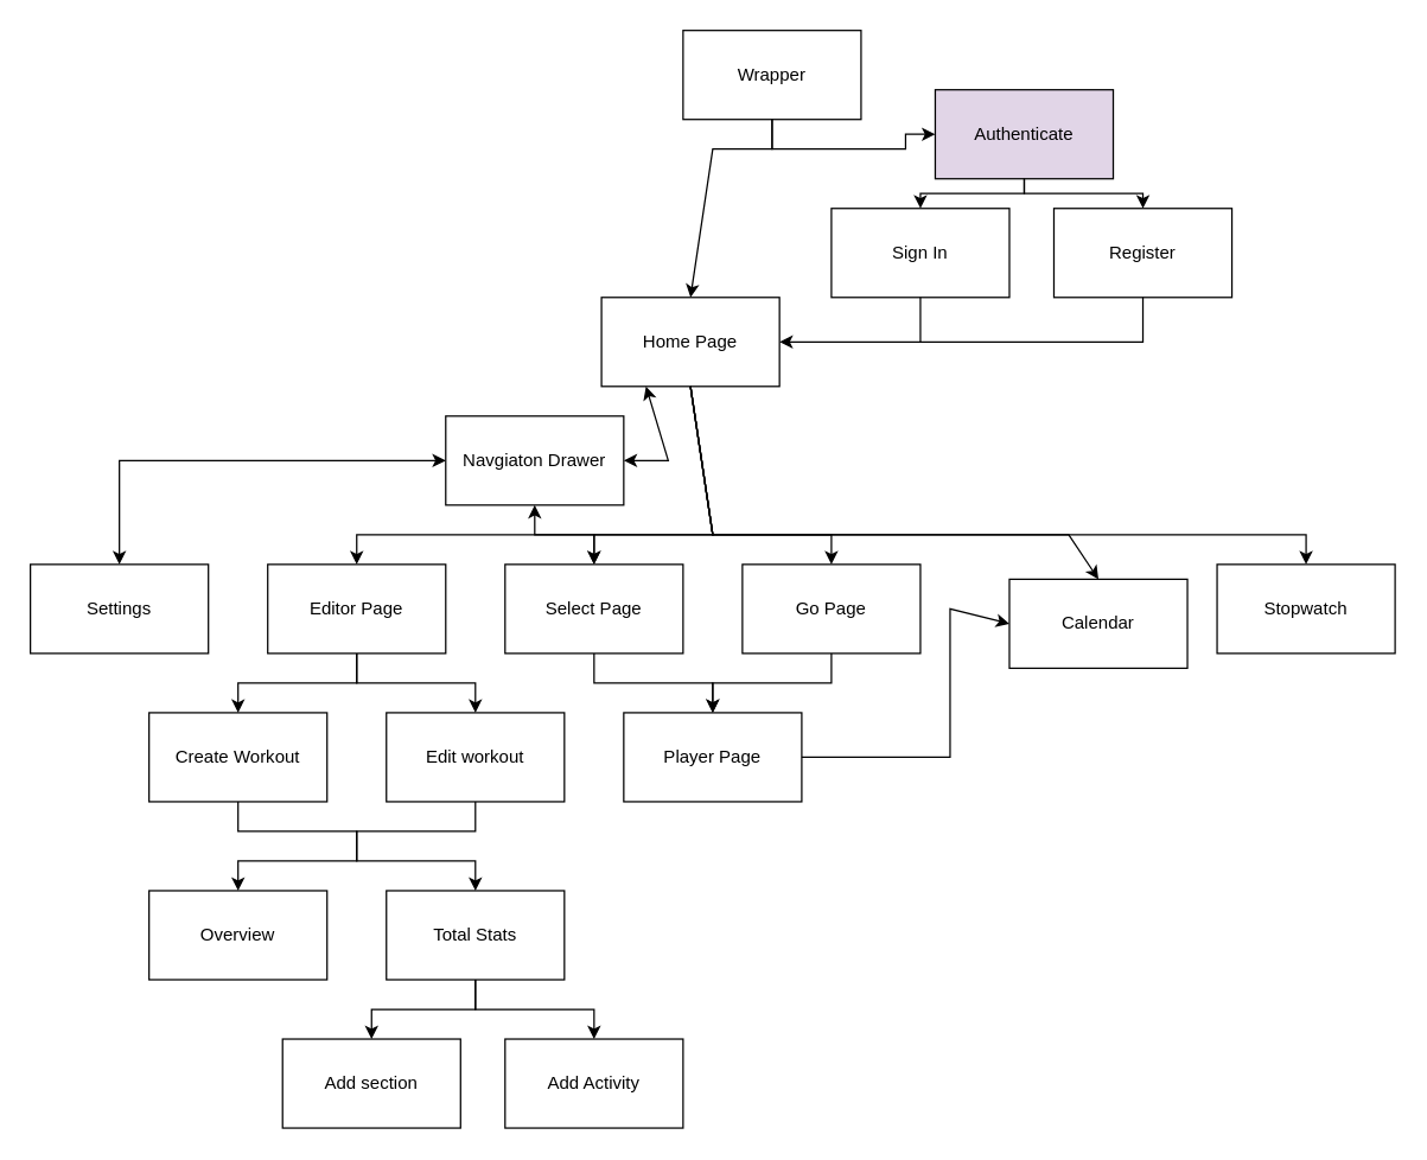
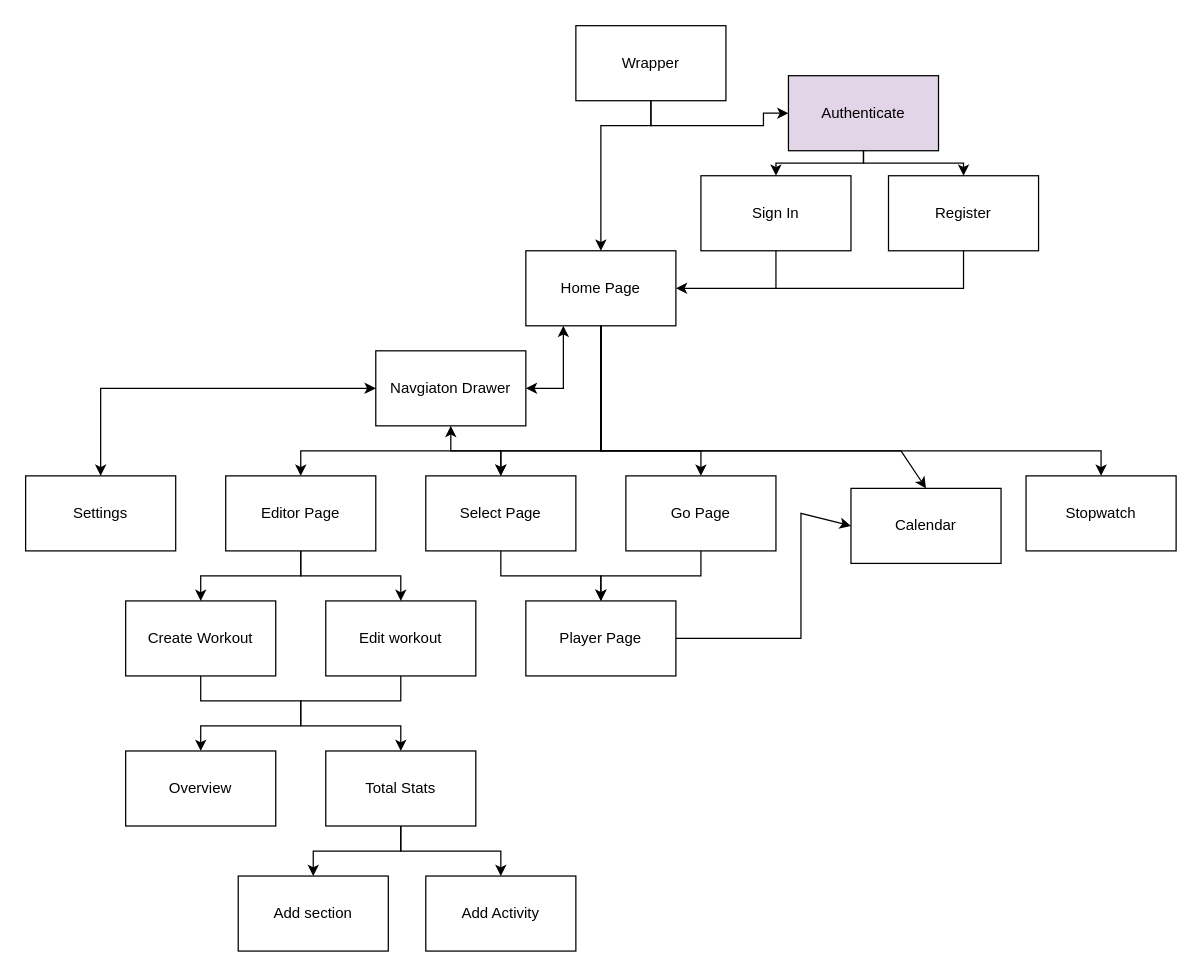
  <mxCell id="0" />
  <mxCell id="1" parent="0" />
- <mxCell id="2" value="Home Page" style="rounded=0;whiteSpace=wrap;html=1;" parent="1" vertex="1"><mxGeometry x="405" y="200" width="120" height="60" as="geometry" /></mxCell>
+ <mxCell id="2" value="Home Page" style="rounded=0;whiteSpace=wrap;html=1;" parent="1" vertex="1"><mxGeometry x="420" y="200" width="120" height="60" as="geometry" /></mxCell>
  <mxCell id="3" value="" style="edgeStyle=orthogonalEdgeStyle;rounded=0;orthogonalLoop=1;jettySize=auto;html=1;" parent="1" source="4" target="21" edge="1"><mxGeometry relative="1" as="geometry" /></mxCell>
  <mxCell id="4" value="Select Page" style="whiteSpace=wrap;html=1;rounded=0;" parent="1" vertex="1"><mxGeometry x="340" y="380" width="120" height="60" as="geometry" /></mxCell>
  <mxCell id="5" value="" style="edgeStyle=orthogonalEdgeStyle;rounded=0;orthogonalLoop=1;jettySize=auto;html=1;" parent="1" source="6" target="30" edge="1"><mxGeometry relative="1" as="geometry" /></mxCell>
  <mxCell id="6" value="Editor Page" style="whiteSpace=wrap;html=1;rounded=0;" parent="1" vertex="1"><mxGeometry x="180" y="380" width="120" height="60" as="geometry" /></mxCell>
  <mxCell id="7" value="Calendar" style="whiteSpace=wrap;html=1;rounded=0;" parent="1" vertex="1"><mxGeometry x="680" y="390" width="120" height="60" as="geometry" /></mxCell>
  <mxCell id="8" value="Stopwatch" style="whiteSpace=wrap;html=1;rounded=0;" parent="1" vertex="1"><mxGeometry x="820" y="380" width="120" height="60" as="geometry" /></mxCell>
  <mxCell id="9" value="" style="edgeStyle=orthogonalEdgeStyle;rounded=0;orthogonalLoop=1;jettySize=auto;html=1;" parent="1" source="10" target="21" edge="1"><mxGeometry relative="1" as="geometry" /></mxCell>
  <mxCell id="10" value="Go Page" style="whiteSpace=wrap;html=1;rounded=0;" parent="1" vertex="1"><mxGeometry x="500" y="380" width="120" height="60" as="geometry" /></mxCell>
  <mxCell id="11" value="Navgiaton Drawer" style="whiteSpace=wrap;html=1;rounded=0;" parent="1" vertex="1"><mxGeometry x="300" y="280" width="120" height="60" as="geometry" /></mxCell>
  <mxCell id="12" value="Settings" style="whiteSpace=wrap;html=1;rounded=0;" parent="1" vertex="1"><mxGeometry y="380" width="120" height="60" as="geometry" x="20" /></mxCell>
  <mxCell id="13" value="" style="endArrow=classic;html=1;rounded=0;exitX=0.5;exitY=1;exitDx=0;exitDy=0;entryX=0.5;entryY=0;entryDx=0;entryDy=0;" parent="1" source="2" target="4" edge="1"><mxGeometry width="50" height="50" relative="1" as="geometry"><mxPoint x="460" y="470" as="sourcePoint" /><mxPoint x="510" y="420" as="targetPoint" /><Array as="points"><mxPoint x="480" y="360" /><mxPoint x="400" y="360" /></Array></mxGeometry></mxCell>
  <mxCell id="14" value="" style="endArrow=classic;html=1;rounded=0;exitX=0.5;exitY=1;exitDx=0;exitDy=0;entryX=0.5;entryY=0;entryDx=0;entryDy=0;" parent="1" source="2" target="6" edge="1"><mxGeometry width="50" height="50" relative="1" as="geometry"><mxPoint x="460" y="470" as="sourcePoint" /><mxPoint x="510" y="420" as="targetPoint" /><Array as="points"><mxPoint x="480" y="360" /><mxPoint x="240" y="360" /></Array></mxGeometry></mxCell>
  <mxCell id="15" value="" style="endArrow=classic;html=1;rounded=0;exitX=0.5;exitY=1;exitDx=0;exitDy=0;entryX=0.5;entryY=0;entryDx=0;entryDy=0;" parent="1" source="2" target="10" edge="1"><mxGeometry width="50" height="50" relative="1" as="geometry"><mxPoint x="460" y="470" as="sourcePoint" /><mxPoint x="510" y="420" as="targetPoint" /><Array as="points"><mxPoint x="480" y="360" /><mxPoint x="560" y="360" /></Array></mxGeometry></mxCell>
  <mxCell id="16" value="" style="endArrow=classic;html=1;rounded=0;entryX=0.5;entryY=0;entryDx=0;entryDy=0;exitX=0.5;exitY=1;exitDx=0;exitDy=0;" parent="1" source="2" target="8" edge="1"><mxGeometry width="50" height="50" relative="1" as="geometry"><mxPoint x="460" y="470" as="sourcePoint" /><mxPoint x="510" y="420" as="targetPoint" /><Array as="points"><mxPoint x="480" y="360" /><mxPoint x="880" y="360" /></Array></mxGeometry></mxCell>
  <mxCell id="17" value="" style="endArrow=classic;html=1;rounded=0;entryX=0.5;entryY=0;entryDx=0;entryDy=0;exitX=0.5;exitY=1;exitDx=0;exitDy=0;" parent="1" source="2" target="7" edge="1"><mxGeometry width="50" height="50" relative="1" as="geometry"><mxPoint x="460" y="470" as="sourcePoint" /><mxPoint x="510" y="420" as="targetPoint" /><Array as="points"><mxPoint x="480" y="360" /><mxPoint x="720" y="360" /></Array></mxGeometry></mxCell>
  <mxCell id="18" value="" style="endArrow=classic;startArrow=classic;html=1;rounded=0;entryX=0.5;entryY=1;entryDx=0;entryDy=0;exitX=0.5;exitY=0;exitDx=0;exitDy=0;" parent="1" source="4" target="11" edge="1"><mxGeometry width="50" height="50" relative="1" as="geometry"><mxPoint x="360" y="360" as="sourcePoint" /><mxPoint x="510" y="420" as="targetPoint" /><Array as="points"><mxPoint x="400" y="360" /><mxPoint x="360" y="360" /></Array></mxGeometry></mxCell>
  <mxCell id="19" value="" style="endArrow=classic;startArrow=classic;html=1;rounded=0;exitX=0.5;exitY=0;exitDx=0;exitDy=0;entryX=0;entryY=0.5;entryDx=0;entryDy=0;" parent="1" source="12" target="11" edge="1"><mxGeometry width="50" height="50" relative="1" as="geometry"><mxPoint x="460" y="470" as="sourcePoint" /><mxPoint x="510" y="420" as="targetPoint" /><Array as="points"><mxPoint x="80" y="310" /></Array></mxGeometry></mxCell>
  <mxCell id="20" value="" style="endArrow=classic;startArrow=classic;html=1;rounded=0;entryX=0.25;entryY=1;entryDx=0;entryDy=0;exitX=1;exitY=0.5;exitDx=0;exitDy=0;" parent="1" source="11" target="2" edge="1"><mxGeometry width="50" height="50" relative="1" as="geometry"><mxPoint x="460" y="470" as="sourcePoint" /><mxPoint x="510" y="420" as="targetPoint" /><Array as="points"><mxPoint x="450" y="310" /></Array></mxGeometry></mxCell>
  <mxCell id="21" value="Player Page" style="rounded=0;whiteSpace=wrap;html=1;" parent="1" vertex="1"><mxGeometry x="420" y="480" width="120" height="60" as="geometry" /></mxCell>
  <mxCell id="22" value="Overview" style="whiteSpace=wrap;html=1;rounded=0;" parent="1" vertex="1"><mxGeometry x="100" y="600" width="120" height="60" as="geometry" /></mxCell>
  <mxCell id="23" value="" style="edgeStyle=orthogonalEdgeStyle;rounded=0;orthogonalLoop=1;jettySize=auto;html=1;" parent="1" source="24" target="27" edge="1"><mxGeometry relative="1" as="geometry" /></mxCell>
  <mxCell id="24" value="Total Stats" style="whiteSpace=wrap;html=1;rounded=0;" parent="1" vertex="1"><mxGeometry x="260" y="600" width="120" height="60" as="geometry" /></mxCell>
  <mxCell id="25" value="" style="endArrow=classic;html=1;rounded=0;exitX=1;exitY=0.5;exitDx=0;exitDy=0;entryX=0;entryY=0.5;entryDx=0;entryDy=0;" parent="1" source="21" target="7" edge="1"><mxGeometry width="50" height="50" relative="1" as="geometry"><mxPoint x="460" y="440" as="sourcePoint" /><mxPoint x="510" y="390" as="targetPoint" /><Array as="points"><mxPoint x="640" y="510" /><mxPoint x="640" y="410" /></Array></mxGeometry></mxCell>
  <mxCell id="26" value="Add section" style="rounded=0;whiteSpace=wrap;html=1;" parent="1" vertex="1"><mxGeometry x="190" y="700" width="120" height="60" as="geometry" /></mxCell>
  <mxCell id="27" value="Add Activity" style="rounded=0;whiteSpace=wrap;html=1;" parent="1" vertex="1"><mxGeometry x="340" y="700" width="120" height="60" as="geometry" /></mxCell>
  <mxCell id="28" value="" style="endArrow=classic;html=1;rounded=0;exitX=0.5;exitY=1;exitDx=0;exitDy=0;entryX=0.5;entryY=0;entryDx=0;entryDy=0;" parent="1" source="24" target="26" edge="1"><mxGeometry width="50" height="50" relative="1" as="geometry"><mxPoint x="460" y="560" as="sourcePoint" /><mxPoint x="510" y="510" as="targetPoint" /><Array as="points"><mxPoint x="320" y="680" /><mxPoint x="250" y="680" /></Array></mxGeometry></mxCell>
  <mxCell id="29" value="Create Workout" style="rounded=0;whiteSpace=wrap;html=1;" parent="1" vertex="1"><mxGeometry x="100" y="480" width="120" height="60" as="geometry" /></mxCell>
  <mxCell id="30" value="Edit workout" style="rounded=0;whiteSpace=wrap;html=1;" parent="1" vertex="1"><mxGeometry x="260" y="480" width="120" height="60" as="geometry" /></mxCell>
  <mxCell id="31" value="" style="endArrow=classic;html=1;rounded=0;entryX=0.5;entryY=0;entryDx=0;entryDy=0;" parent="1" target="29" edge="1"><mxGeometry width="50" height="50" relative="1" as="geometry"><mxPoint x="240" y="440" as="sourcePoint" /><mxPoint x="470" y="520" as="targetPoint" /><Array as="points"><mxPoint x="240" y="460" /><mxPoint x="160" y="460" /></Array></mxGeometry></mxCell>
  <mxCell id="32" value="" style="endArrow=classic;html=1;rounded=0;exitX=0.5;exitY=1;exitDx=0;exitDy=0;entryX=0.5;entryY=0;entryDx=0;entryDy=0;" parent="1" source="30" target="24" edge="1"><mxGeometry width="50" height="50" relative="1" as="geometry"><mxPoint x="420" y="570" as="sourcePoint" /><mxPoint x="470" y="520" as="targetPoint" /><Array as="points"><mxPoint x="320" y="560" /><mxPoint x="240" y="560" /><mxPoint x="240" y="580" /><mxPoint x="320" y="580" /></Array></mxGeometry></mxCell>
  <mxCell id="33" value="" style="endArrow=classic;html=1;rounded=0;exitX=0.5;exitY=1;exitDx=0;exitDy=0;entryX=0.5;entryY=0;entryDx=0;entryDy=0;" parent="1" source="29" target="22" edge="1"><mxGeometry width="50" height="50" relative="1" as="geometry"><mxPoint x="420" y="570" as="sourcePoint" /><mxPoint x="470" y="520" as="targetPoint" /><Array as="points"><mxPoint x="160" y="560" /><mxPoint x="240" y="560" /><mxPoint x="240" y="580" /><mxPoint x="160" y="580" /></Array></mxGeometry></mxCell>
  <mxCell id="34" value="Wrapper" style="rounded=0;whiteSpace=wrap;html=1;" vertex="1" parent="1"><mxGeometry x="460" y="20" width="120" height="60" as="geometry" /></mxCell>
  <mxCell id="35" value="Authenticate" style="rounded=0;whiteSpace=wrap;html=1;fillColor=#e1d5e7;" vertex="1" parent="1"><mxGeometry x="630" y="60" width="120" height="60" as="geometry" /></mxCell>
  <mxCell id="36" value="Sign In" style="rounded=0;whiteSpace=wrap;html=1;" vertex="1" parent="1"><mxGeometry x="560" y="140" width="120" height="60" as="geometry" /></mxCell>
  <mxCell id="37" value="Register" style="rounded=0;whiteSpace=wrap;html=1;" vertex="1" parent="1"><mxGeometry x="710" y="140" width="120" height="60" as="geometry" /></mxCell>
  <mxCell id="38" value="" style="endArrow=classic;html=1;rounded=0;exitX=0.5;exitY=1;exitDx=0;exitDy=0;entryX=0.5;entryY=0;entryDx=0;entryDy=0;" edge="1" parent="1" source="34" target="2"><mxGeometry width="50" height="50" relative="1" as="geometry"><mxPoint x="600" y="150" as="sourcePoint" /><mxPoint x="650" y="100" as="targetPoint" /><Array as="points"><mxPoint x="520" y="100" /><mxPoint x="480" y="100" /></Array></mxGeometry></mxCell>
  <mxCell id="39" value="" style="endArrow=classic;html=1;rounded=0;entryX=0;entryY=0.5;entryDx=0;entryDy=0;exitX=0.5;exitY=1;exitDx=0;exitDy=0;" edge="1" parent="1" source="34" target="35"><mxGeometry width="50" height="50" relative="1" as="geometry"><mxPoint x="520" y="0" as="sourcePoint" /><mxPoint x="650" y="100" as="targetPoint" /><Array as="points"><mxPoint x="520" y="100" /><mxPoint x="580" y="100" /><mxPoint x="610" y="100" /><mxPoint x="610" y="90" /></Array></mxGeometry></mxCell>
  <mxCell id="40" value="" style="endArrow=classic;html=1;rounded=0;entryX=0.5;entryY=0;entryDx=0;entryDy=0;exitX=0.5;exitY=1;exitDx=0;exitDy=0;" edge="1" parent="1" source="35" target="37"><mxGeometry width="50" height="50" relative="1" as="geometry"><mxPoint x="600" y="150" as="sourcePoint" /><mxPoint x="650" y="100" as="targetPoint" /><Array as="points"><mxPoint x="690" y="130" /><mxPoint x="770" y="130" /></Array></mxGeometry></mxCell>
  <mxCell id="41" value="" style="endArrow=classic;html=1;rounded=0;exitX=0.5;exitY=1;exitDx=0;exitDy=0;entryX=0.5;entryY=0;entryDx=0;entryDy=0;" edge="1" parent="1" source="35" target="36"><mxGeometry width="50" height="50" relative="1" as="geometry"><mxPoint x="600" y="150" as="sourcePoint" /><mxPoint x="650" y="100" as="targetPoint" /><Array as="points"><mxPoint x="690" y="130" /><mxPoint x="620" y="130" /></Array></mxGeometry></mxCell>
  <mxCell id="42" value="" style="endArrow=classic;html=1;rounded=0;entryX=1;entryY=0.5;entryDx=0;entryDy=0;exitX=0.5;exitY=1;exitDx=0;exitDy=0;" edge="1" parent="1" source="37" target="2"><mxGeometry width="50" height="50" relative="1" as="geometry"><mxPoint x="600" y="270" as="sourcePoint" /><mxPoint x="650" y="220" as="targetPoint" /><Array as="points"><mxPoint x="770" y="230" /></Array></mxGeometry></mxCell>
  <mxCell id="43" value="" style="endArrow=none;html=1;rounded=0;entryX=0.5;entryY=1;entryDx=0;entryDy=0;" edge="1" parent="1" target="36"><mxGeometry width="50" height="50" relative="1" as="geometry"><mxPoint x="620" y="230" as="sourcePoint" /><mxPoint x="609" y="180" as="targetPoint" /></mxGeometry></mxCell>
